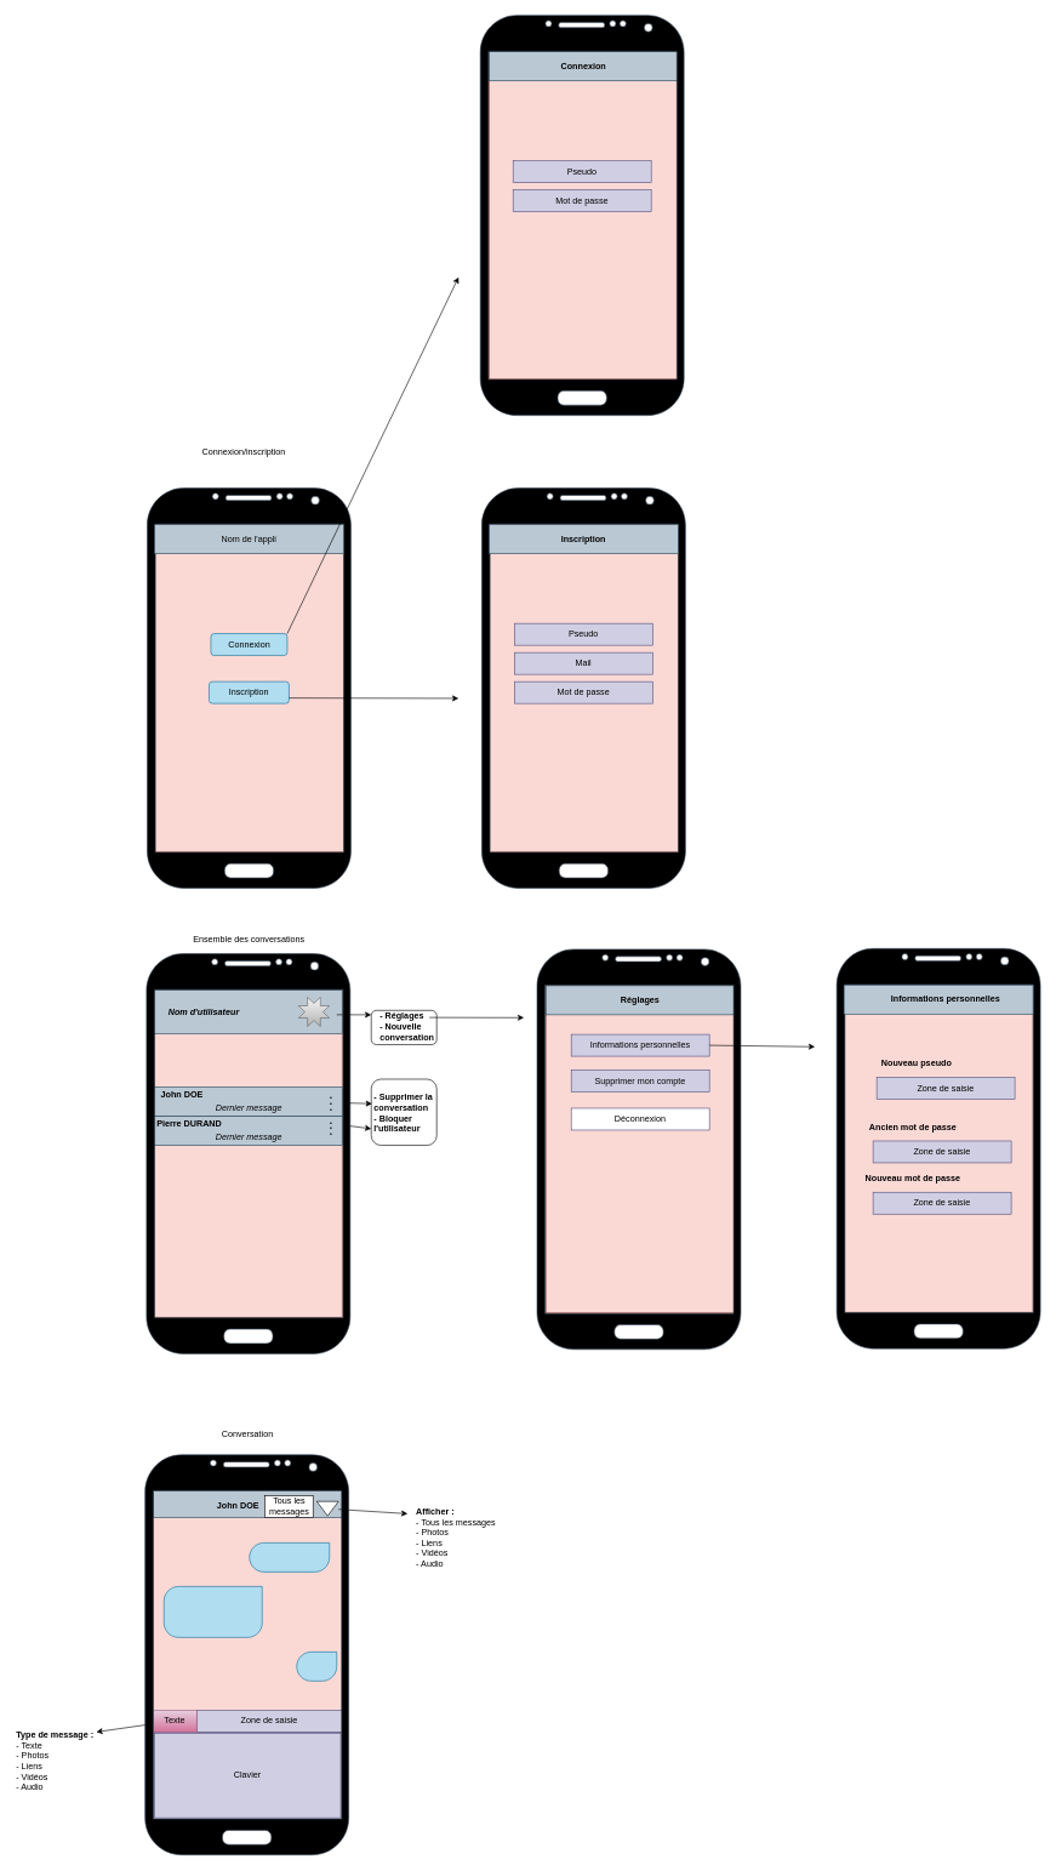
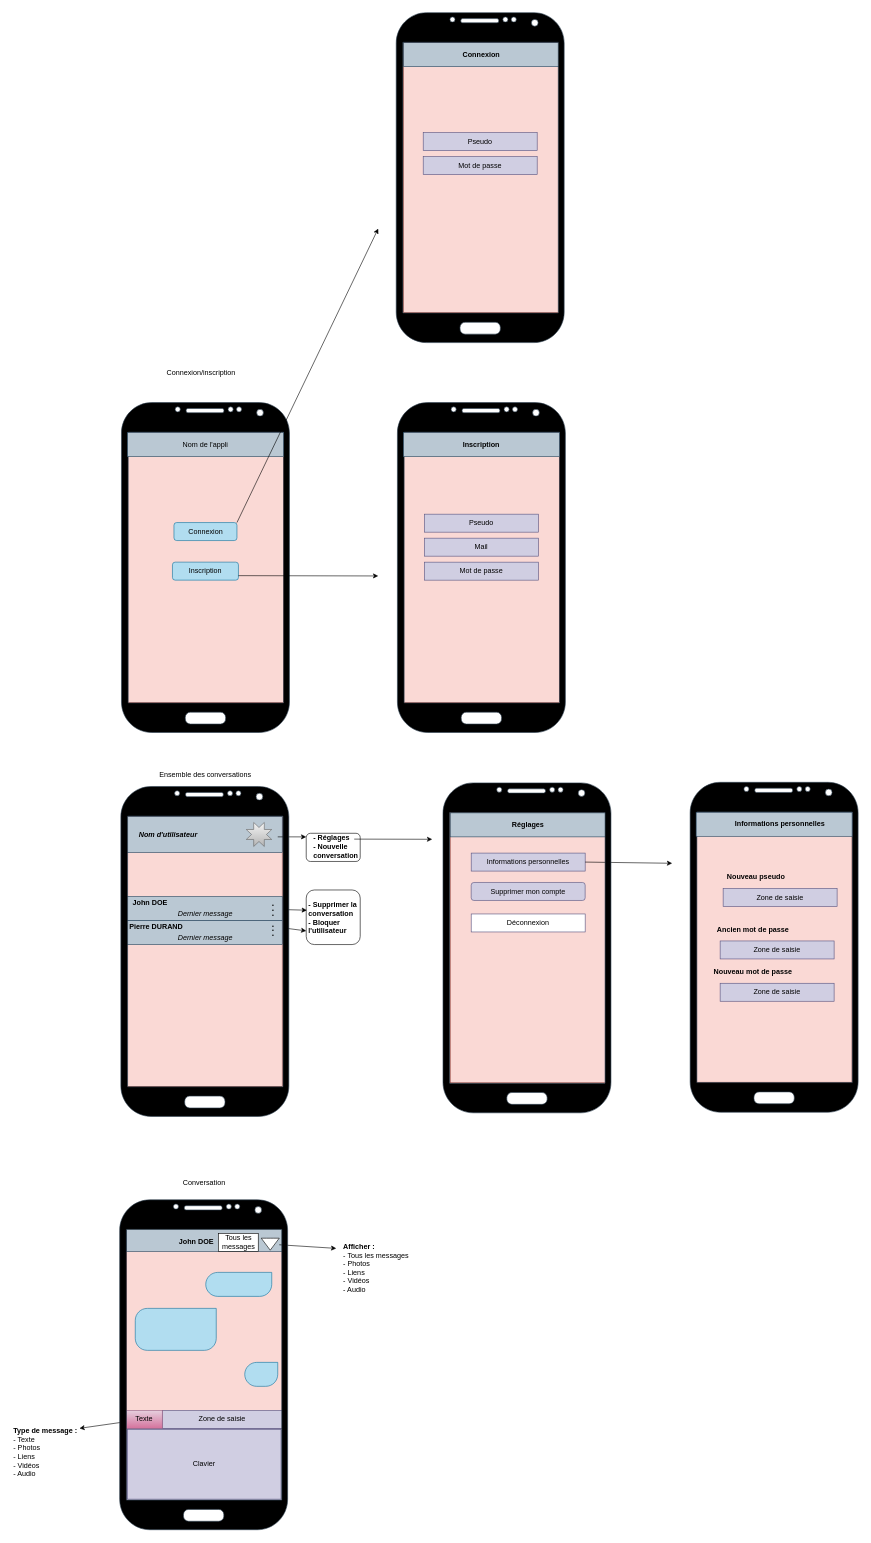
  <mxCell id="0" />
  <mxCell id="1" parent="0" />
  <mxCell id="2" value="" style="rounded=1;whiteSpace=wrap;html=1;" vertex="1" parent="1"><mxGeometry x="510" y="1388" width="90" height="47" as="geometry" /></mxCell>
  <mxCell id="3" value="" style="rounded=0;whiteSpace=wrap;html=1;fillColor=#fad9d5;strokeColor=#ae4132;" vertex="1" parent="1"><mxGeometry x="210" y="1360" width="260" height="450" as="geometry" /></mxCell>
  <mxCell id="4" value="" style="rounded=0;whiteSpace=wrap;html=1;fillColor=#bac8d3;strokeColor=#23445d;" vertex="1" parent="1"><mxGeometry x="210" y="1360" width="260" height="60" as="geometry" /></mxCell>
  <mxCell id="5" value="" style="rounded=0;whiteSpace=wrap;html=1;fillColor=#bac8d3;strokeColor=#23445d;" vertex="1" parent="1"><mxGeometry x="210" y="1493.5" width="260" height="40" as="geometry" /></mxCell>
  <mxCell id="6" value="" style="rounded=0;whiteSpace=wrap;html=1;fillColor=#fad9d5;strokeColor=#ae4132;" vertex="1" parent="1"><mxGeometry x="212" width="260" height="450" as="geometry" y="720" /></mxCell>
  <mxCell id="7" value="" style="rounded=0;whiteSpace=wrap;html=1;fillColor=#fad9d5;strokeColor=#ae4132;" vertex="1" parent="1"><mxGeometry x="210" y="2050" width="260" height="450" as="geometry" /></mxCell>
  <mxCell id="8" value="Connexion/inscription" style="text;html=1;strokeColor=none;fillColor=none;align=center;verticalAlign=middle;whiteSpace=wrap;rounded=0;" vertex="1" parent="1"><mxGeometry x="315" y="610" width="40" height="20" as="geometry" /></mxCell>
  <mxCell id="9" value="Ensemble des conversations" style="text;html=1;strokeColor=none;fillColor=none;align=center;verticalAlign=middle;whiteSpace=wrap;rounded=0;" vertex="1" parent="1"><mxGeometry x="247" y="1280" width="190" height="20" as="geometry" /></mxCell>
  <mxCell id="10" value="Conversation" style="text;html=1;strokeColor=none;fillColor=none;align=center;verticalAlign=middle;whiteSpace=wrap;rounded=0;" vertex="1" parent="1"><mxGeometry x="245" y="1960" width="190" height="20" as="geometry" /></mxCell>
  <mxCell id="11" value="Connexion" style="rounded=1;whiteSpace=wrap;html=1;fillColor=#b1ddf0;strokeColor=#10739e;" vertex="1" parent="1"><mxGeometry x="289.5" y="870" width="105" height="30" as="geometry" /></mxCell>
  <mxCell id="12" value="Inscription" style="rounded=1;whiteSpace=wrap;html=1;fillColor=#b1ddf0;strokeColor=#10739e;" vertex="1" parent="1"><mxGeometry x="287" y="936" width="110" height="30" as="geometry" /></mxCell>
  <mxCell id="13" value="&lt;b&gt;John DOE&lt;/b&gt;" style="text;html=1;strokeColor=none;fillColor=none;align=center;verticalAlign=middle;whiteSpace=wrap;rounded=0;" vertex="1" parent="1"><mxGeometry x="210" y="1493.5" width="80" height="20" as="geometry" /></mxCell>
  <mxCell id="14" value="&lt;i&gt;Dernier message&lt;/i&gt;" style="text;html=1;strokeColor=none;fillColor=none;align=center;verticalAlign=middle;whiteSpace=wrap;rounded=0;" vertex="1" parent="1"><mxGeometry x="287" y="1512.5" width="110" height="20" as="geometry" /></mxCell>
  <mxCell id="15" value="" style="rounded=0;whiteSpace=wrap;html=1;fillColor=#bac8d3;strokeColor=#23445d;" vertex="1" parent="1"><mxGeometry x="210" y="1533.5" width="260" height="40" as="geometry" /></mxCell>
  <mxCell id="16" value="&lt;b&gt;Pierre DURAND&lt;/b&gt;" style="text;html=1;strokeColor=none;fillColor=none;align=center;verticalAlign=middle;whiteSpace=wrap;rounded=0;" vertex="1" parent="1"><mxGeometry x="210" y="1533.5" width="100" height="20" as="geometry" /></mxCell>
  <mxCell id="17" value="&lt;i&gt;Dernier message&lt;/i&gt;" style="text;html=1;strokeColor=none;fillColor=none;align=center;verticalAlign=middle;whiteSpace=wrap;rounded=0;" vertex="1" parent="1"><mxGeometry x="287" y="1552.5" width="110" height="20" as="geometry" /></mxCell>
  <mxCell id="18" value="" style="verticalLabelPosition=bottom;verticalAlign=top;html=1;shape=mxgraph.basic.8_point_star;fillColor=#f5f5f5;strokeColor=#666666;gradientColor=#b3b3b3;" vertex="1" parent="1"><mxGeometry x="410" y="1370" width="42.5" height="40" as="geometry" /></mxCell>
  <mxCell id="19" value="&lt;b&gt;&lt;i&gt;Nom d'utilisateur&lt;/i&gt;&lt;/b&gt;" style="text;html=1;strokeColor=none;fillColor=none;align=center;verticalAlign=middle;whiteSpace=wrap;rounded=0;" vertex="1" parent="1"><mxGeometry x="220" y="1380" width="120" height="20" as="geometry" /></mxCell>
  <mxCell id="20" value="" style="rounded=0;whiteSpace=wrap;html=1;fillColor=#bac8d3;strokeColor=#23445d;" vertex="1" parent="1"><mxGeometry x="210" y="2045" width="260" height="40" as="geometry" /></mxCell>
  <mxCell id="21" value="&lt;b&gt;John DOE&lt;/b&gt;" style="text;html=1;strokeColor=none;fillColor=none;align=center;verticalAlign=middle;whiteSpace=wrap;rounded=0;" vertex="1" parent="1"><mxGeometry x="287" y="2060" width="80" height="20" as="geometry" /></mxCell>
  <mxCell id="22" value="" style="verticalLabelPosition=bottom;verticalAlign=top;html=1;shape=mxgraph.basic.three_corner_round_rect;dx=10;rotation=-180;fillColor=#b1ddf0;strokeColor=#10739e;" vertex="1" parent="1"><mxGeometry x="342.5" y="2120" width="110" height="40" as="geometry" /></mxCell>
  <mxCell id="23" value="" style="verticalLabelPosition=bottom;verticalAlign=top;html=1;shape=mxgraph.basic.three_corner_round_rect;dx=10;rotation=-180;fillColor=#b1ddf0;strokeColor=#10739e;" vertex="1" parent="1"><mxGeometry x="225" y="2180" width="135" height="70" as="geometry" /></mxCell>
  <mxCell id="24" value="" style="verticalLabelPosition=bottom;verticalAlign=top;html=1;shape=mxgraph.basic.three_corner_round_rect;dx=10;rotation=-180;fillColor=#b1ddf0;strokeColor=#10739e;" vertex="1" parent="1"><mxGeometry x="407.5" y="2270" width="55" height="40" as="geometry" /></mxCell>
  <mxCell id="25" value="Clavier" style="shape=ext;double=1;rounded=0;whiteSpace=wrap;html=1;fillColor=#d0cee2;strokeColor=#56517e;" vertex="1" parent="1"><mxGeometry x="210" y="2380" width="260" height="120" as="geometry" /></mxCell>
  <mxCell id="26" value="Zone de saisie" style="rounded=0;whiteSpace=wrap;html=1;fillColor=#d0cee2;strokeColor=#56517e;" vertex="1" parent="1"><mxGeometry x="270" y="2350" width="200" height="30" as="geometry" /></mxCell>
  <mxCell id="27" value="Tous les messages" style="rounded=0;whiteSpace=wrap;html=1;" vertex="1" parent="1"><mxGeometry x="363.5" y="2055" width="66.5" height="30" as="geometry" /></mxCell>
  <mxCell id="28" value="" style="html=1;shadow=0;dashed=0;align=center;verticalAlign=middle;shape=mxgraph.arrows2.arrow;dy=0.6;dx=40;direction=south;notch=0;" vertex="1" parent="1"><mxGeometry x="435" y="2063" width="30" height="20" as="geometry" /></mxCell>
  <mxCell id="29" value="" style="endArrow=classic;html=1;" edge="1" parent="1" source="28"><mxGeometry width="50" height="50" relative="1" as="geometry"><mxPoint x="470" y="2120" as="sourcePoint" /><mxPoint x="560" y="2080" as="targetPoint" /></mxGeometry></mxCell>
  <mxCell id="30" value="&lt;b&gt;Afficher :&lt;/b&gt;&amp;nbsp;&lt;br&gt;- Tous les messages&lt;br&gt;- Photos&lt;br&gt;- Liens&lt;br&gt;- Vidéos&lt;br&gt;- Audio" style="text;html=1;strokeColor=none;fillColor=none;align=left;verticalAlign=middle;whiteSpace=wrap;rounded=0;" vertex="1" parent="1"><mxGeometry x="570" y="2063" width="180" height="100" as="geometry" /></mxCell>
  <mxCell id="31" value="Texte" style="rounded=0;whiteSpace=wrap;html=1;gradientColor=#d5739d;fillColor=#e6d0de;strokeColor=#996185;" vertex="1" parent="1"><mxGeometry x="210" y="2350" width="60" height="30" as="geometry" /></mxCell>
  <mxCell id="32" value="" style="endArrow=classic;html=1;" edge="1" parent="1"><mxGeometry width="50" height="50" relative="1" as="geometry"><mxPoint x="202" y="2370" as="sourcePoint" /><mxPoint x="132" y="2380" as="targetPoint" /></mxGeometry></mxCell>
  <mxCell id="33" value="&lt;b&gt;Type de message :&amp;nbsp;&lt;/b&gt;&lt;br&gt;- Texte&lt;br&gt;- Photos&lt;br&gt;- Liens&lt;br&gt;- Vidéos&lt;br&gt;- Audio" style="text;html=1;strokeColor=none;fillColor=none;align=left;verticalAlign=middle;whiteSpace=wrap;rounded=0;" vertex="1" parent="1"><mxGeometry x="20" y="2370" width="180" height="100" as="geometry" /></mxCell>
  <mxCell id="34" value="" style="endArrow=classic;html=1;" edge="1" parent="1"><mxGeometry width="50" height="50" relative="1" as="geometry"><mxPoint x="462.5" y="1393.955" as="sourcePoint" /><mxPoint x="510" y="1394" as="targetPoint" /></mxGeometry></mxCell>
  <mxCell id="35" value="&lt;b&gt;- Réglages&lt;br&gt;- Nouvelle conversation&lt;br&gt;&lt;/b&gt;" style="text;html=1;strokeColor=none;fillColor=none;align=left;verticalAlign=middle;whiteSpace=wrap;rounded=0;" vertex="1" parent="1"><mxGeometry x="520" y="1380" width="80" height="60" as="geometry" /></mxCell>
  <mxCell id="36" value="" style="rounded=0;whiteSpace=wrap;html=1;fillColor=#fad9d5;strokeColor=#ae4132;" vertex="1" parent="1"><mxGeometry x="1160" y="1353" width="260" height="450" as="geometry" /></mxCell>
  <mxCell id="37" value="Zone de saisie" style="rounded=0;whiteSpace=wrap;html=1;fillColor=#d0cee2;strokeColor=#56517e;" vertex="1" parent="1"><mxGeometry x="1200" y="1567.5" width="190" height="30" as="geometry" /></mxCell>
  <mxCell id="38" value="&lt;b&gt;Ancien mot de passe&lt;/b&gt;" style="text;html=1;strokeColor=none;fillColor=none;align=center;verticalAlign=middle;whiteSpace=wrap;rounded=0;" vertex="1" parent="1"><mxGeometry x="1180" y="1538.5" width="150" height="20" as="geometry" /></mxCell>
  <mxCell id="39" value="Zone de saisie" style="rounded=0;whiteSpace=wrap;html=1;fillColor=#d0cee2;strokeColor=#56517e;" vertex="1" parent="1"><mxGeometry x="1200" y="1638" width="190" height="30" as="geometry" /></mxCell>
  <mxCell id="40" value="&lt;b&gt;Nouveau mot de passe&lt;/b&gt;" style="text;html=1;strokeColor=none;fillColor=none;align=center;verticalAlign=middle;whiteSpace=wrap;rounded=0;" vertex="1" parent="1"><mxGeometry x="1180" y="1609" width="150" height="20" as="geometry" /></mxCell>
  <mxCell id="41" value="" style="rounded=0;whiteSpace=wrap;html=1;fillColor=#fad9d5;strokeColor=#ae4132;" vertex="1" parent="1"><mxGeometry x="750" y="1354" width="260" height="450" as="geometry" /></mxCell>
  <mxCell id="42" value="Informations personnelles" style="rounded=0;whiteSpace=wrap;html=1;fillColor=#d0cee2;strokeColor=#56517e;" vertex="1" parent="1"><mxGeometry x="785" y="1421" width="190" height="30" as="geometry" /></mxCell>
  <mxCell id="43" value="" style="endArrow=classic;html=1;exitX=1;exitY=0.5;exitDx=0;exitDy=0;" edge="1" parent="1" source="42"><mxGeometry width="50" height="50" relative="1" as="geometry"><mxPoint x="1020" y="1437.955" as="sourcePoint" /><mxPoint x="1120" y="1438" as="targetPoint" /></mxGeometry></mxCell>
  <mxCell id="44" value="" style="rounded=0;whiteSpace=wrap;html=1;fillColor=#bac8d3;strokeColor=#23445d;" vertex="1" parent="1"><mxGeometry x="750" y="1354" width="260" height="40" as="geometry" /></mxCell>
  <mxCell id="45" value="&lt;b&gt;Réglages&lt;/b&gt;" style="text;html=1;strokeColor=none;fillColor=none;align=center;verticalAlign=middle;whiteSpace=wrap;rounded=0;" vertex="1" parent="1"><mxGeometry x="840" y="1364" width="80" height="20" as="geometry" /></mxCell>
  <mxCell id="46" value="" style="endArrow=classic;html=1;" edge="1" parent="1"><mxGeometry width="50" height="50" relative="1" as="geometry"><mxPoint x="590" y="1397.715" as="sourcePoint" /><mxPoint x="720" y="1398" as="targetPoint" /></mxGeometry></mxCell>
  <mxCell id="47" value="&lt;p style=&quot;line-height: 40%; font-size: 20px;&quot;&gt;.&lt;br style=&quot;font-size: 20px;&quot;&gt;.&lt;br style=&quot;font-size: 20px;&quot;&gt;.&lt;/p&gt;" style="text;html=1;strokeColor=none;fillColor=none;align=center;verticalAlign=middle;whiteSpace=wrap;rounded=0;fontSize=20;" vertex="1" parent="1"><mxGeometry x="435" y="1482" width="40" height="56.5" as="geometry" /></mxCell>
  <mxCell id="48" value="&lt;p style=&quot;line-height: 40%; font-size: 20px;&quot;&gt;.&lt;br style=&quot;font-size: 20px;&quot;&gt;.&lt;br style=&quot;font-size: 20px;&quot;&gt;.&lt;/p&gt;" style="text;html=1;strokeColor=none;fillColor=none;align=center;verticalAlign=middle;whiteSpace=wrap;rounded=0;fontSize=20;" vertex="1" parent="1"><mxGeometry x="435" y="1515.25" width="40" height="56.5" as="geometry" /></mxCell>
  <mxCell id="49" value="" style="rounded=1;whiteSpace=wrap;html=1;" vertex="1" parent="1"><mxGeometry x="510" y="1482.5" width="90" height="91" as="geometry" /></mxCell>
  <mxCell id="50" value="" style="endArrow=classic;html=1;exitX=1;exitY=0;exitDx=0;exitDy=0;entryX=0.012;entryY=0.371;entryDx=0;entryDy=0;entryPerimeter=0;" edge="1" parent="1" source="48" target="49"><mxGeometry width="50" height="50" relative="1" as="geometry"><mxPoint x="472.5" y="1403.955" as="sourcePoint" /><mxPoint x="520" y="1404" as="targetPoint" /></mxGeometry></mxCell>
  <mxCell id="51" value="" style="endArrow=classic;html=1;entryX=0;entryY=0.75;entryDx=0;entryDy=0;" edge="1" parent="1" source="48" target="49"><mxGeometry width="50" height="50" relative="1" as="geometry"><mxPoint x="485" y="1525.25" as="sourcePoint" /><mxPoint x="521.08" y="1526.437" as="targetPoint" /></mxGeometry></mxCell>
  <mxCell id="52" value="&lt;b&gt;- Supprimer la conversation&lt;br&gt;- Bloquer l'utilisateur&lt;br&gt;&lt;/b&gt;" style="text;html=1;strokeColor=none;fillColor=none;align=left;verticalAlign=middle;whiteSpace=wrap;rounded=0;" vertex="1" parent="1"><mxGeometry x="512" y="1493.5" width="120" height="70" as="geometry" /></mxCell>
  <mxCell id="53" value="" style="verticalLabelPosition=bottom;verticalAlign=top;html=1;shadow=0;dashed=0;strokeWidth=1;shape=mxgraph.android.phone2;strokeColor=#314354;fontSize=20;fillColor=#000000;fontColor=#ffffff;" vertex="1" parent="1"><mxGeometry x="202" y="670" width="280" height="550" as="geometry" /></mxCell>
  <mxCell id="54" value="" style="verticalLabelPosition=bottom;verticalAlign=top;html=1;shadow=0;dashed=0;strokeWidth=1;shape=mxgraph.android.phone2;strokeColor=#314354;fontSize=20;fillColor=#000000;fontColor=#ffffff;" vertex="1" parent="1"><mxGeometry x="201" y="1310" width="280" height="550" as="geometry" /></mxCell>
  <mxCell id="55" value="" style="verticalLabelPosition=bottom;verticalAlign=top;html=1;shadow=0;dashed=0;strokeWidth=1;shape=mxgraph.android.phone2;strokeColor=#314354;fontSize=20;fillColor=#000000;fontColor=#ffffff;" vertex="1" parent="1"><mxGeometry x="1150" y="1303" width="280" height="550" as="geometry" /></mxCell>
  <mxCell id="56" value="" style="verticalLabelPosition=bottom;verticalAlign=top;html=1;shadow=0;dashed=0;strokeWidth=1;shape=mxgraph.android.phone2;strokeColor=#314354;fontSize=20;fillColor=#000000;fontColor=#ffffff;" vertex="1" parent="1"><mxGeometry x="738" y="1304" width="280" height="550" as="geometry" /></mxCell>
  <mxCell id="57" value="" style="verticalLabelPosition=bottom;verticalAlign=top;html=1;shadow=0;dashed=0;strokeWidth=1;shape=mxgraph.android.phone2;strokeColor=#314354;fontSize=20;fillColor=#000000;fontColor=#ffffff;" vertex="1" parent="1"><mxGeometry x="199" y="1999" width="280" height="550" as="geometry" /></mxCell>
  <mxCell id="58" value="Nom de l'appli" style="rounded=0;whiteSpace=wrap;html=1;fillColor=#bac8d3;strokeColor=#23445d;" vertex="1" parent="1"><mxGeometry x="212" width="260" height="40" as="geometry" y="720" /></mxCell>
  <mxCell id="59" value="" style="rounded=0;whiteSpace=wrap;html=1;fillColor=#fad9d5;strokeColor=#ae4132;" vertex="1" parent="1"><mxGeometry x="672" width="260" height="450" as="geometry" y="720" /></mxCell>
  <mxCell id="60" value="" style="rounded=0;whiteSpace=wrap;html=1;fillColor=#fad9d5;strokeColor=#ae4132;" vertex="1" parent="1"><mxGeometry x="672" y="70" width="260" height="450" as="geometry" /></mxCell>
  <mxCell id="61" value="Pseudo" style="rounded=0;whiteSpace=wrap;html=1;fillColor=#d0cee2;strokeColor=#56517e;" vertex="1" parent="1"><mxGeometry x="705" y="220" width="190" height="30" as="geometry" /></mxCell>
  <mxCell id="62" value="" style="rounded=0;whiteSpace=wrap;html=1;fillColor=#bac8d3;strokeColor=#23445d;" vertex="1" parent="1"><mxGeometry x="672" y="70" width="260" height="40" as="geometry" /></mxCell>
  <mxCell id="63" value="&lt;b&gt;Connexion&lt;/b&gt;" style="text;html=1;strokeColor=none;fillColor=none;align=center;verticalAlign=middle;whiteSpace=wrap;rounded=0;" vertex="1" parent="1"><mxGeometry x="762" y="80" width="80" height="20" as="geometry" /></mxCell>
  <mxCell id="64" value="" style="verticalLabelPosition=bottom;verticalAlign=top;html=1;shadow=0;dashed=0;strokeWidth=1;shape=mxgraph.android.phone2;strokeColor=#314354;fontSize=20;fillColor=#000000;fontColor=#ffffff;" vertex="1" parent="1"><mxGeometry x="662" y="670" width="280" height="550" as="geometry" /></mxCell>
  <mxCell id="65" value="" style="verticalLabelPosition=bottom;verticalAlign=top;html=1;shadow=0;dashed=0;strokeWidth=1;shape=mxgraph.android.phone2;strokeColor=#314354;fontSize=20;fillColor=#000000;fontColor=#ffffff;" vertex="1" parent="1"><mxGeometry x="660" y="20" width="280" height="550" as="geometry" /></mxCell>
  <mxCell id="66" value="" style="endArrow=classic;html=1;exitX=1;exitY=0;exitDx=0;exitDy=0;" edge="1" parent="1" source="11"><mxGeometry width="50" height="50" relative="1" as="geometry"><mxPoint x="600" y="1407.715" as="sourcePoint" /><mxPoint x="630" y="380" as="targetPoint" /></mxGeometry></mxCell>
  <mxCell id="67" value="" style="endArrow=classic;html=1;exitX=1;exitY=0.75;exitDx=0;exitDy=0;" edge="1" parent="1" source="12"><mxGeometry width="50" height="50" relative="1" as="geometry"><mxPoint x="404.5" y="880" as="sourcePoint" /><mxPoint x="630" y="959" as="targetPoint" /></mxGeometry></mxCell>
  <mxCell id="68" value="" style="rounded=0;whiteSpace=wrap;html=1;fillColor=#bac8d3;strokeColor=#23445d;" vertex="1" parent="1"><mxGeometry x="672" width="260" height="40" as="geometry" y="720" /></mxCell>
  <mxCell id="69" value="&lt;b&gt;Inscription&lt;/b&gt;" style="text;html=1;strokeColor=none;fillColor=none;align=center;verticalAlign=middle;whiteSpace=wrap;rounded=0;" vertex="1" parent="1"><mxGeometry x="762" y="730" width="80" height="20" as="geometry" /></mxCell>
  <mxCell id="70" value="Mot de passe" style="rounded=0;whiteSpace=wrap;html=1;fillColor=#d0cee2;strokeColor=#56517e;" vertex="1" parent="1"><mxGeometry x="705" y="260" width="190" height="30" as="geometry" /></mxCell>
  <mxCell id="71" value="Pseudo" style="rounded=0;whiteSpace=wrap;html=1;fillColor=#d0cee2;strokeColor=#56517e;" vertex="1" parent="1"><mxGeometry x="707" y="856" width="190" height="30" as="geometry" /></mxCell>
  <mxCell id="72" value="Mot de passe" style="rounded=0;whiteSpace=wrap;html=1;fillColor=#d0cee2;strokeColor=#56517e;" vertex="1" parent="1"><mxGeometry x="707" y="936" width="190" height="30" as="geometry" /></mxCell>
  <mxCell id="73" value="Mail" style="rounded=0;whiteSpace=wrap;html=1;fillColor=#d0cee2;strokeColor=#56517e;" vertex="1" parent="1"><mxGeometry x="707" y="896" width="190" height="30" as="geometry" /></mxCell>
  <mxCell id="74" value="" style="rounded=0;whiteSpace=wrap;html=1;fillColor=#bac8d3;strokeColor=#23445d;" vertex="1" parent="1"><mxGeometry x="1160" y="1353" width="260" height="40" as="geometry" /></mxCell>
  <mxCell id="75" value="&lt;b&gt;Informations personnelles&lt;/b&gt;" style="text;html=1;strokeColor=none;fillColor=none;align=center;verticalAlign=middle;whiteSpace=wrap;rounded=0;" vertex="1" parent="1"><mxGeometry x="1210" y="1363" width="180" height="20" as="geometry" /></mxCell>
- <mxCell id="76" value="Supprimer mon compte" style="rounded=0;whiteSpace=wrap;html=1;fillColor=#d0cee2;strokeColor=#56517e;" vertex="1" parent="1"><mxGeometry x="785" y="1470" width="190" height="30" as="geometry" /></mxCell>
+ <mxCell id="76" value="Supprimer mon compte" style="whiteSpace=wrap;html=1;fillColor=#d0cee2;strokeColor=#56517e;rounded=1;" vertex="1" parent="1"><mxGeometry x="785" y="1470" width="190" height="30" as="geometry" /></mxCell>
  <mxCell id="77" value="Zone de saisie" style="rounded=0;whiteSpace=wrap;html=1;fillColor=#d0cee2;strokeColor=#56517e;" vertex="1" parent="1"><mxGeometry x="1205" y="1480" width="190" height="30" as="geometry" /></mxCell>
  <mxCell id="78" value="&lt;b&gt;Nouveau pseudo&lt;/b&gt;" style="text;html=1;strokeColor=none;fillColor=none;align=center;verticalAlign=middle;whiteSpace=wrap;rounded=0;" vertex="1" parent="1"><mxGeometry x="1185" y="1451" width="150" height="20" as="geometry" /></mxCell>
  <mxCell id="79" value="Déconnexion" style="rounded=0;whiteSpace=wrap;html=1;fillColor=#ffffff;strokeColor=#56517e;" vertex="1" parent="1"><mxGeometry x="785" y="1522.5" width="190" height="30" as="geometry" /></mxCell>
